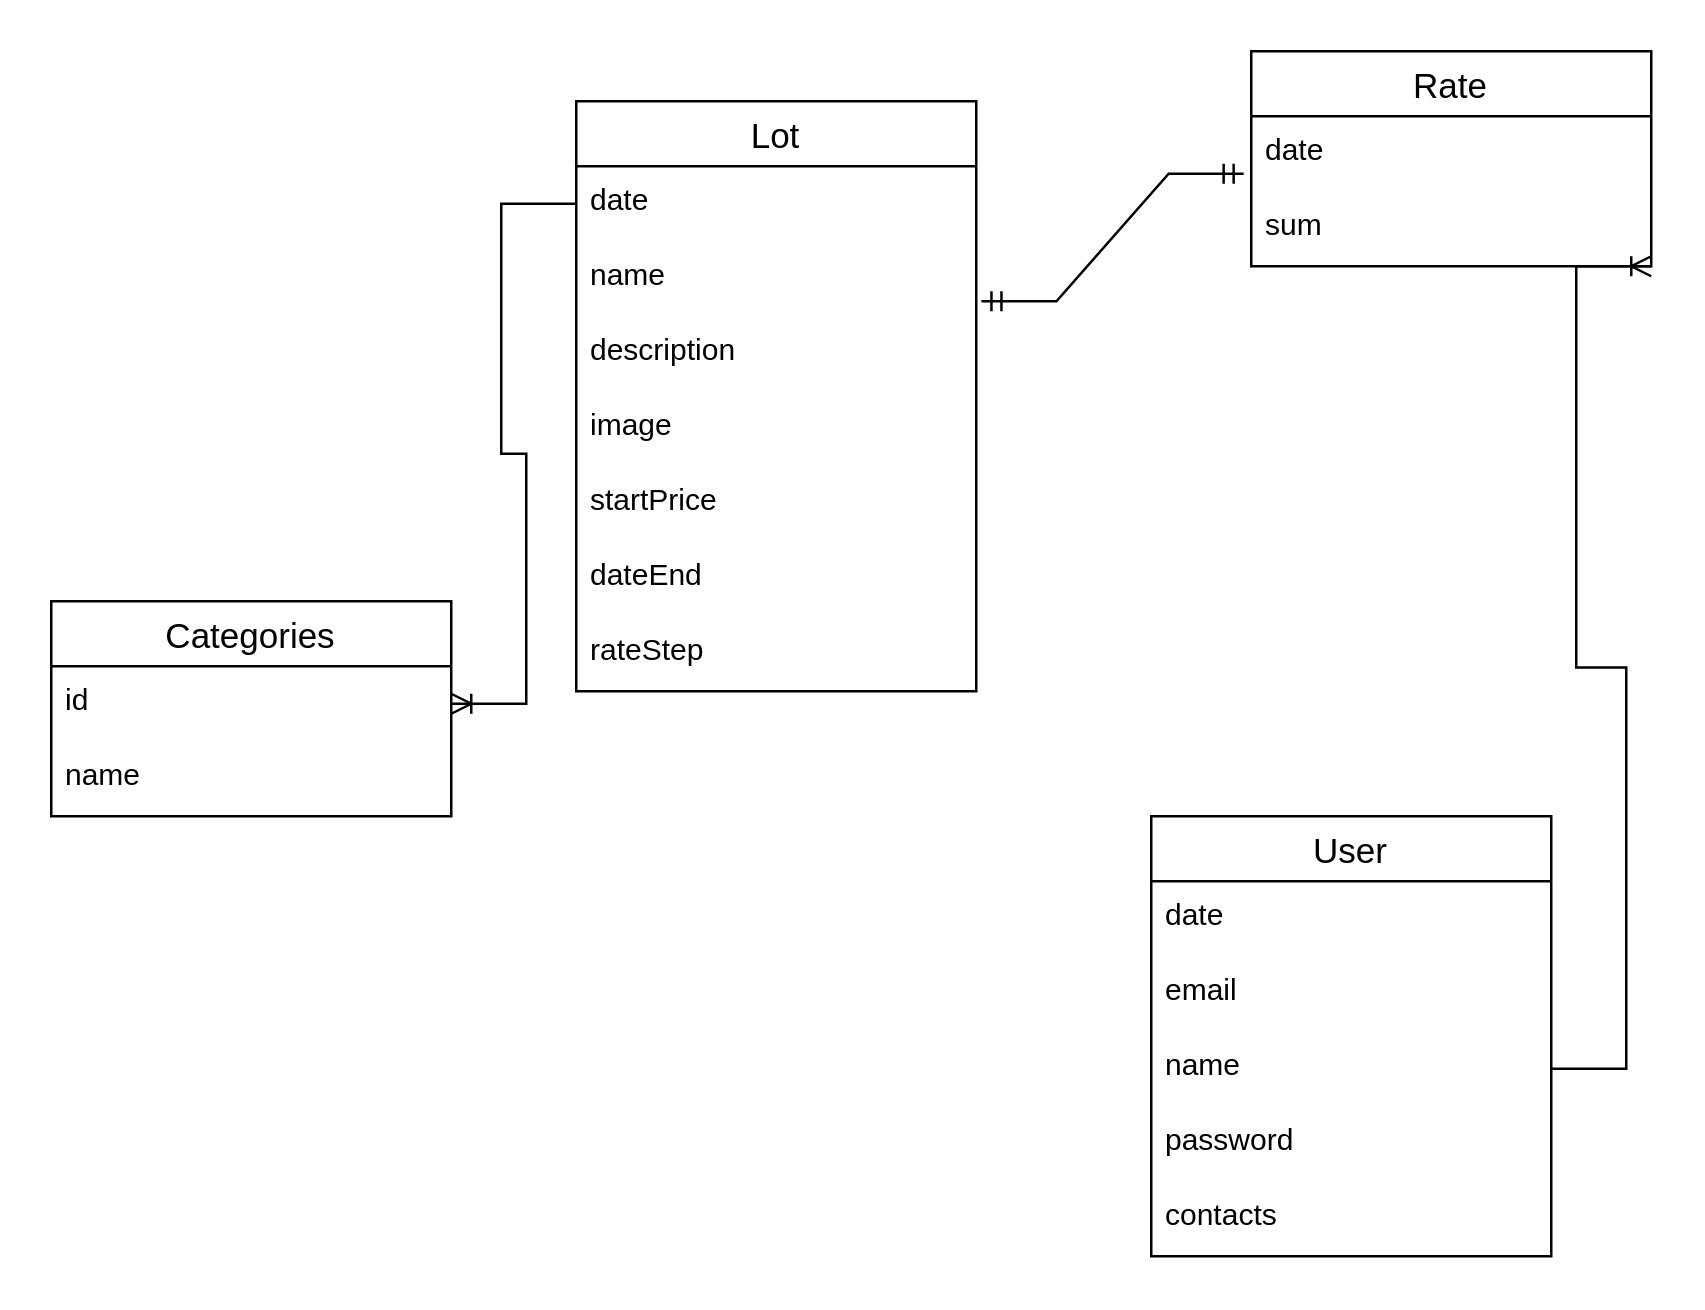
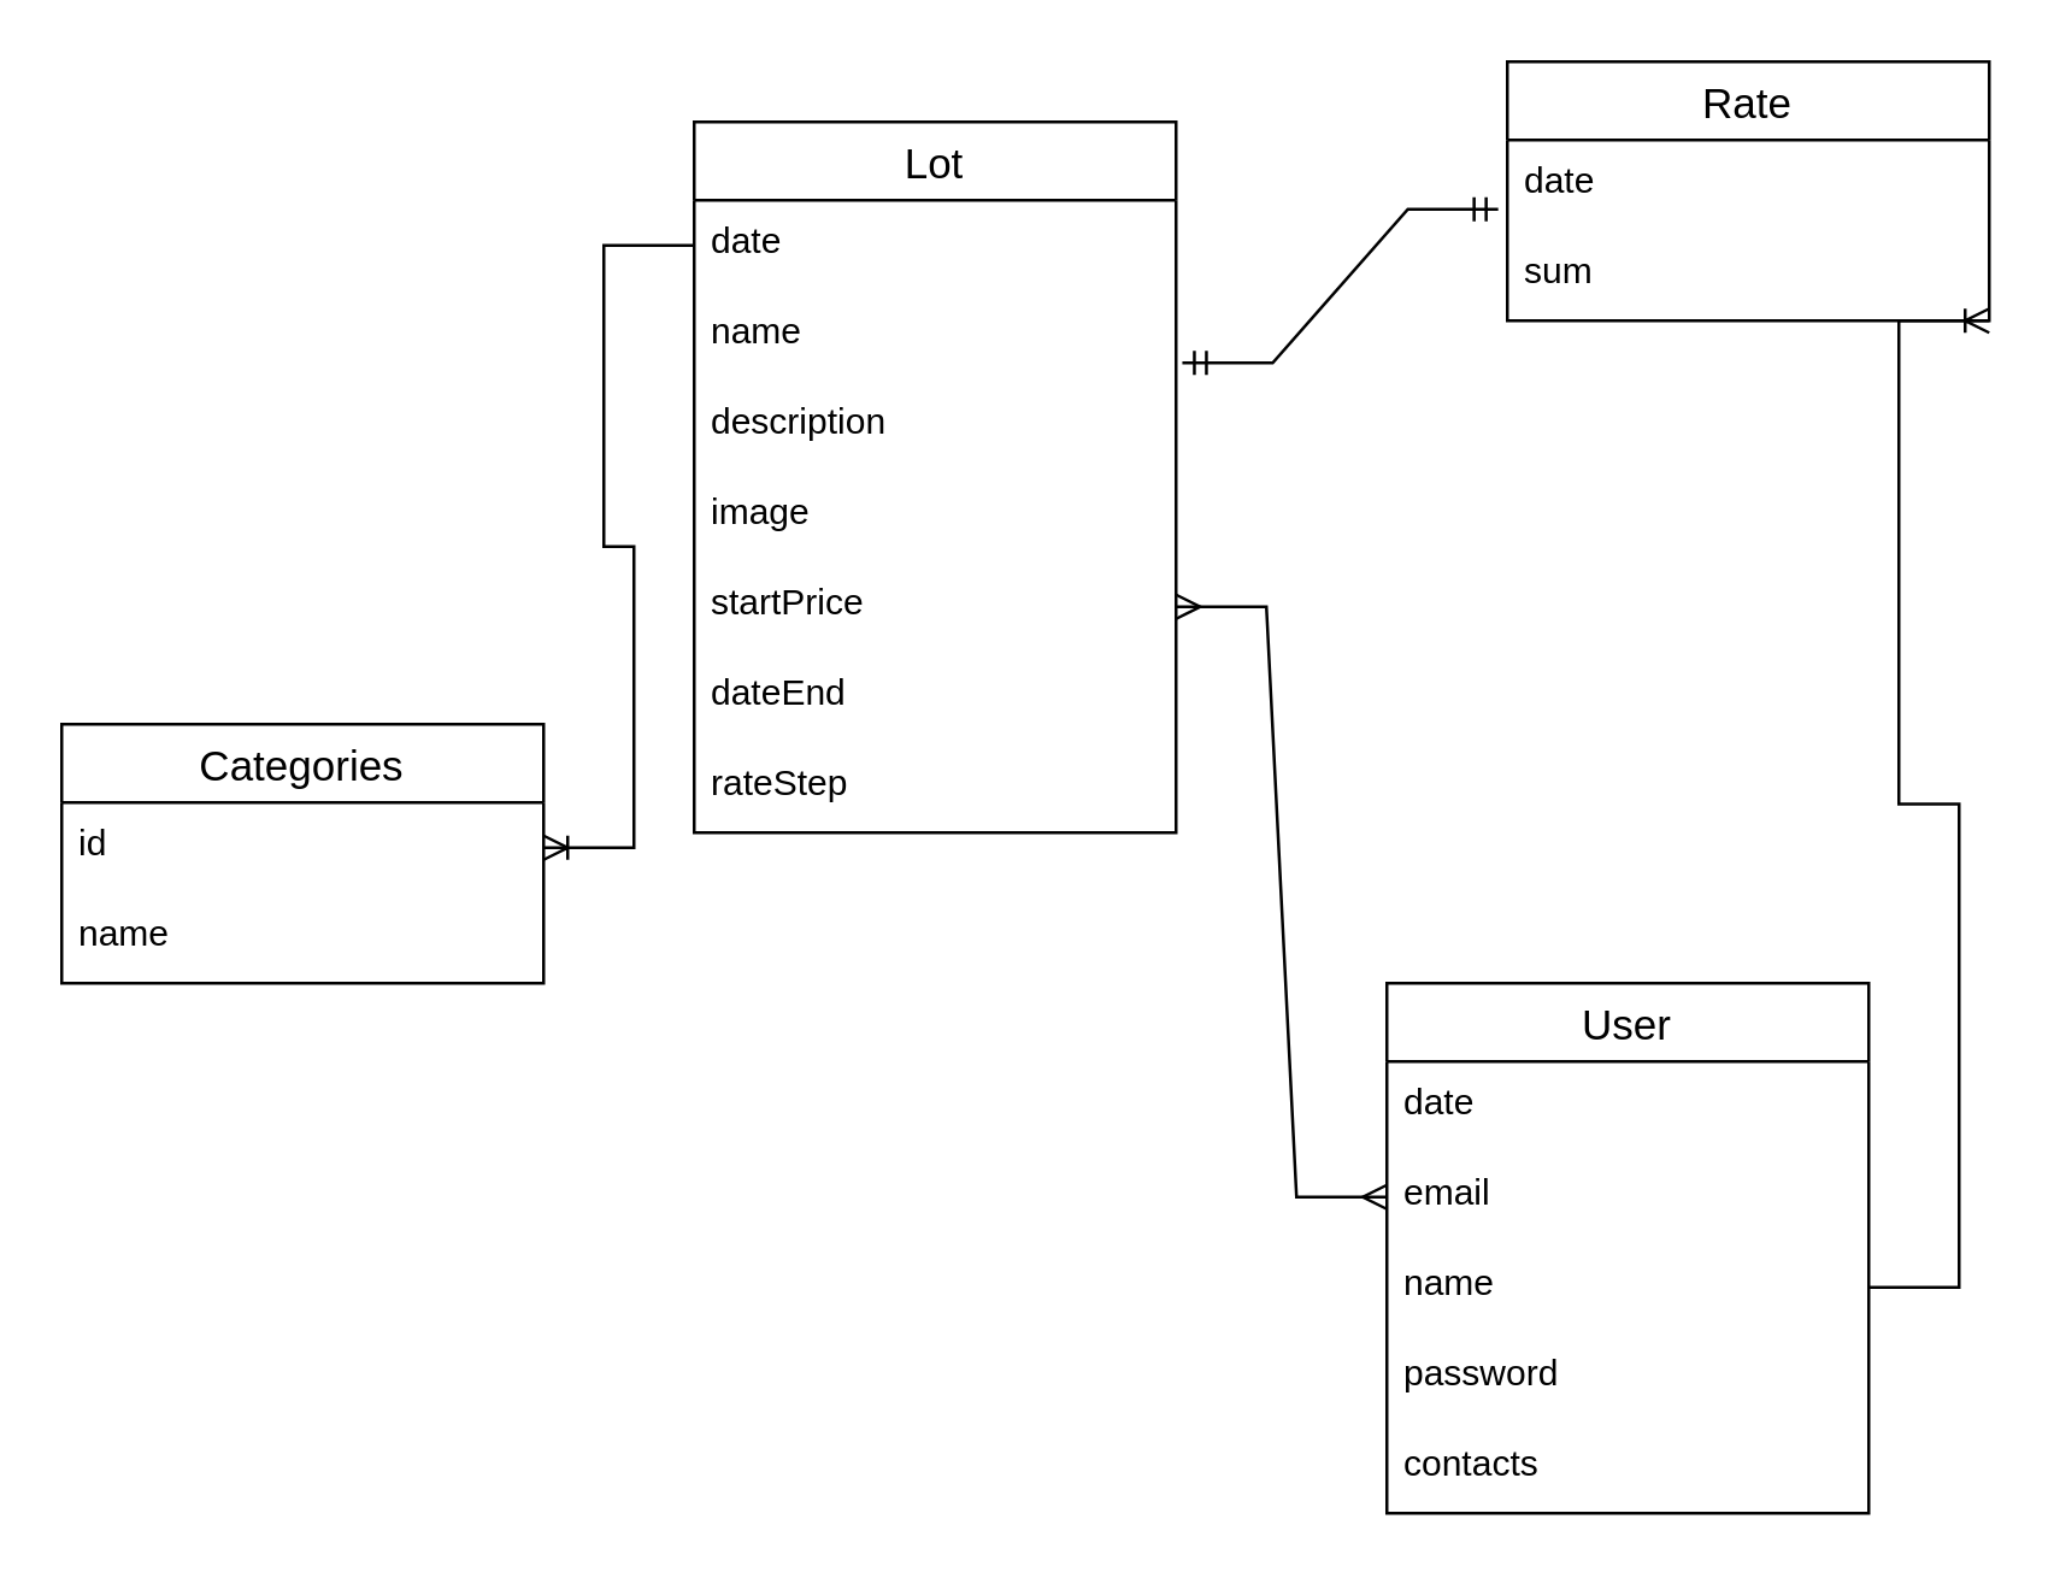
  <mxCell id="0" />
  <mxCell id="1" parent="0" />
  <mxCell id="2" value="Rate" style="swimlane;fontStyle=0;childLayout=stackLayout;horizontal=1;startSize=26;horizontalStack=0;resizeParent=1;resizeParentMax=0;resizeLast=0;collapsible=1;marginBottom=0;align=center;fontSize=14;" vertex="1" parent="1"><mxGeometry x="500" y="20" width="160" height="86" as="geometry" /></mxCell>
  <mxCell id="3" value="date" style="text;strokeColor=none;fillColor=none;spacingLeft=4;spacingRight=4;overflow=hidden;rotatable=0;points=[[0,0.5],[1,0.5]];portConstraint=eastwest;fontSize=12;" vertex="1" parent="2"><mxGeometry y="26" width="160" height="30" as="geometry" /></mxCell>
  <mxCell id="4" value="sum" style="text;strokeColor=none;fillColor=none;spacingLeft=4;spacingRight=4;overflow=hidden;rotatable=0;points=[[0,0.5],[1,0.5]];portConstraint=eastwest;fontSize=12;" vertex="1" parent="2"><mxGeometry y="56" width="160" height="30" as="geometry" /></mxCell>
  <mxCell id="5" value="Categories" style="swimlane;fontStyle=0;childLayout=stackLayout;horizontal=1;startSize=26;horizontalStack=0;resizeParent=1;resizeParentMax=0;resizeLast=0;collapsible=1;marginBottom=0;align=center;fontSize=14;" vertex="1" parent="1"><mxGeometry x="20" y="240" width="160" height="86" as="geometry" /></mxCell>
  <mxCell id="6" value="id" style="text;strokeColor=none;fillColor=none;spacingLeft=4;spacingRight=4;overflow=hidden;rotatable=0;points=[[0,0.5],[1,0.5]];portConstraint=eastwest;fontSize=12;" vertex="1" parent="5"><mxGeometry y="26" width="160" height="30" as="geometry" /></mxCell>
  <mxCell id="7" value="name" style="text;strokeColor=none;fillColor=none;spacingLeft=4;spacingRight=4;overflow=hidden;rotatable=0;points=[[0,0.5],[1,0.5]];portConstraint=eastwest;fontSize=12;" vertex="1" parent="5"><mxGeometry y="56" width="160" height="30" as="geometry" /></mxCell>
  <mxCell id="8" value="Lot" style="swimlane;fontStyle=0;childLayout=stackLayout;horizontal=1;startSize=26;horizontalStack=0;resizeParent=1;resizeParentMax=0;resizeLast=0;collapsible=1;marginBottom=0;align=center;fontSize=14;" vertex="1" parent="1"><mxGeometry x="230" y="40" width="160" height="236" as="geometry" /></mxCell>
  <mxCell id="9" value="date" style="text;strokeColor=none;fillColor=none;spacingLeft=4;spacingRight=4;overflow=hidden;rotatable=0;points=[[0,0.5],[1,0.5]];portConstraint=eastwest;fontSize=12;" vertex="1" parent="8"><mxGeometry y="26" width="160" height="30" as="geometry" /></mxCell>
  <mxCell id="10" value="name" style="text;strokeColor=none;fillColor=none;spacingLeft=4;spacingRight=4;overflow=hidden;rotatable=0;points=[[0,0.5],[1,0.5]];portConstraint=eastwest;fontSize=12;" vertex="1" parent="8"><mxGeometry y="56" width="160" height="30" as="geometry" /></mxCell>
  <mxCell id="11" value="description" style="text;strokeColor=none;fillColor=none;spacingLeft=4;spacingRight=4;overflow=hidden;rotatable=0;points=[[0,0.5],[1,0.5]];portConstraint=eastwest;fontSize=12;" vertex="1" parent="8"><mxGeometry y="86" width="160" height="30" as="geometry" /></mxCell>
  <mxCell id="12" value="image" style="text;strokeColor=none;fillColor=none;spacingLeft=4;spacingRight=4;overflow=hidden;rotatable=0;points=[[0,0.5],[1,0.5]];portConstraint=eastwest;fontSize=12;" vertex="1" parent="8"><mxGeometry y="116" width="160" height="30" as="geometry" /></mxCell>
  <mxCell id="13" value="startPrice" style="text;strokeColor=none;fillColor=none;spacingLeft=4;spacingRight=4;overflow=hidden;rotatable=0;points=[[0,0.5],[1,0.5]];portConstraint=eastwest;fontSize=12;" vertex="1" parent="8"><mxGeometry y="146" width="160" height="30" as="geometry" /></mxCell>
  <mxCell id="14" value="dateEnd" style="text;strokeColor=none;fillColor=none;spacingLeft=4;spacingRight=4;overflow=hidden;rotatable=0;points=[[0,0.5],[1,0.5]];portConstraint=eastwest;fontSize=12;" vertex="1" parent="8"><mxGeometry y="176" width="160" height="30" as="geometry" /></mxCell>
  <mxCell id="15" value="rateStep" style="text;strokeColor=none;fillColor=none;spacingLeft=4;spacingRight=4;overflow=hidden;rotatable=0;points=[[0,0.5],[1,0.5]];portConstraint=eastwest;fontSize=12;" vertex="1" parent="8"><mxGeometry y="206" width="160" height="30" as="geometry" /></mxCell>
  <mxCell id="16" value="User" style="swimlane;fontStyle=0;childLayout=stackLayout;horizontal=1;startSize=26;horizontalStack=0;resizeParent=1;resizeParentMax=0;resizeLast=0;collapsible=1;marginBottom=0;align=center;fontSize=14;" vertex="1" parent="1"><mxGeometry x="460" y="326" width="160" height="176" as="geometry" /></mxCell>
  <mxCell id="17" value="date" style="text;strokeColor=none;fillColor=none;spacingLeft=4;spacingRight=4;overflow=hidden;rotatable=0;points=[[0,0.5],[1,0.5]];portConstraint=eastwest;fontSize=12;" vertex="1" parent="16"><mxGeometry y="26" width="160" height="30" as="geometry" /></mxCell>
  <mxCell id="18" value="email" style="text;strokeColor=none;fillColor=none;spacingLeft=4;spacingRight=4;overflow=hidden;rotatable=0;points=[[0,0.5],[1,0.5]];portConstraint=eastwest;fontSize=12;" vertex="1" parent="16"><mxGeometry y="56" width="160" height="30" as="geometry" /></mxCell>
  <mxCell id="19" value="name" style="text;strokeColor=none;fillColor=none;spacingLeft=4;spacingRight=4;overflow=hidden;rotatable=0;points=[[0,0.5],[1,0.5]];portConstraint=eastwest;fontSize=12;" vertex="1" parent="16"><mxGeometry y="86" width="160" height="30" as="geometry" /></mxCell>
  <mxCell id="20" value="password" style="text;strokeColor=none;fillColor=none;spacingLeft=4;spacingRight=4;overflow=hidden;rotatable=0;points=[[0,0.5],[1,0.5]];portConstraint=eastwest;fontSize=12;" vertex="1" parent="16"><mxGeometry y="116" width="160" height="30" as="geometry" /></mxCell>
  <mxCell id="21" value="contacts" style="text;strokeColor=none;fillColor=none;spacingLeft=4;spacingRight=4;overflow=hidden;rotatable=0;points=[[0,0.5],[1,0.5]];portConstraint=eastwest;fontSize=12;" vertex="1" parent="16"><mxGeometry y="146" width="160" height="30" as="geometry" /></mxCell>
  <mxCell id="22" value="" style="edgeStyle=entityRelationEdgeStyle;fontSize=12;html=1;endArrow=ERoneToMany;rounded=0;entryX=1;entryY=0.5;entryDx=0;entryDy=0;exitX=0;exitY=0.5;exitDx=0;exitDy=0;" edge="1" parent="1" source="9" target="6"><mxGeometry width="100" height="100" relative="1" as="geometry"><mxPoint x="300" y="141" as="sourcePoint" /><mxPoint x="400" y="41" as="targetPoint" /></mxGeometry></mxCell>
  <mxCell id="23" value="" style="edgeStyle=entityRelationEdgeStyle;fontSize=12;html=1;endArrow=ERmandOne;startArrow=ERmandOne;rounded=0;exitX=1.013;exitY=0.8;exitDx=0;exitDy=0;exitPerimeter=0;entryX=-0.019;entryY=0.767;entryDx=0;entryDy=0;entryPerimeter=0;" edge="1" parent="1" source="10" target="3"><mxGeometry width="100" height="100" relative="1" as="geometry"><mxPoint x="310" y="320" as="sourcePoint" /><mxPoint x="410" y="220" as="targetPoint" /></mxGeometry></mxCell>
+ <mxCell id="24" value="" style="edgeStyle=entityRelationEdgeStyle;fontSize=12;html=1;endArrow=ERmany;startArrow=ERmany;rounded=0;exitX=1;exitY=0.5;exitDx=0;exitDy=0;entryX=0;entryY=0.5;entryDx=0;entryDy=0;" edge="1" parent="1" source="13" target="18"><mxGeometry width="100" height="100" relative="1" as="geometry"><mxPoint x="310" y="320" as="sourcePoint" /><mxPoint x="410" y="220" as="targetPoint" /></mxGeometry></mxCell>
  <mxCell id="25" value="" style="edgeStyle=entityRelationEdgeStyle;fontSize=12;html=1;endArrow=ERoneToMany;rounded=0;exitX=1;exitY=0.5;exitDx=0;exitDy=0;entryX=1;entryY=1;entryDx=0;entryDy=0;entryPerimeter=0;" edge="1" parent="1" source="19" target="4"><mxGeometry width="100" height="100" relative="1" as="geometry"><mxPoint x="830" y="440" as="sourcePoint" /><mxPoint x="930" y="340" as="targetPoint" /></mxGeometry></mxCell>
